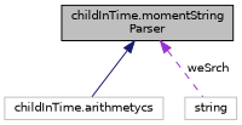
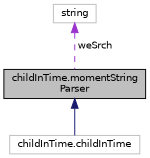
  digraph {
    node [color=grey75 fillcolor=white fontname=Helvetica fontsize=10 shape=record style=filled]
    edge [dir=back fontname=Helvetica fontsize=10 labelfontname=Helvetica labelfontsize=10]
    n1 [color=black fillcolor=grey75 fontcolor=black height=0.2 label="childInTime.momentString\lParser" width=0.4]
-   n2 [height=0.2 label="childInTime.arithmetycs" width=0.4]
+   n2 [height=0.2 label="childInTime.childInTime" width=0.4]
    n3 [height=0.2 label=string width=0.4]
    n1 -> n2 [color=midnightblue style=solid]
-   n1 -> n3 [color=darkorchid3 label=" weSrch" style=dashed]
+   n3 -> n1 [color=darkorchid3 label=" weSrch" style=dashed]
  }
